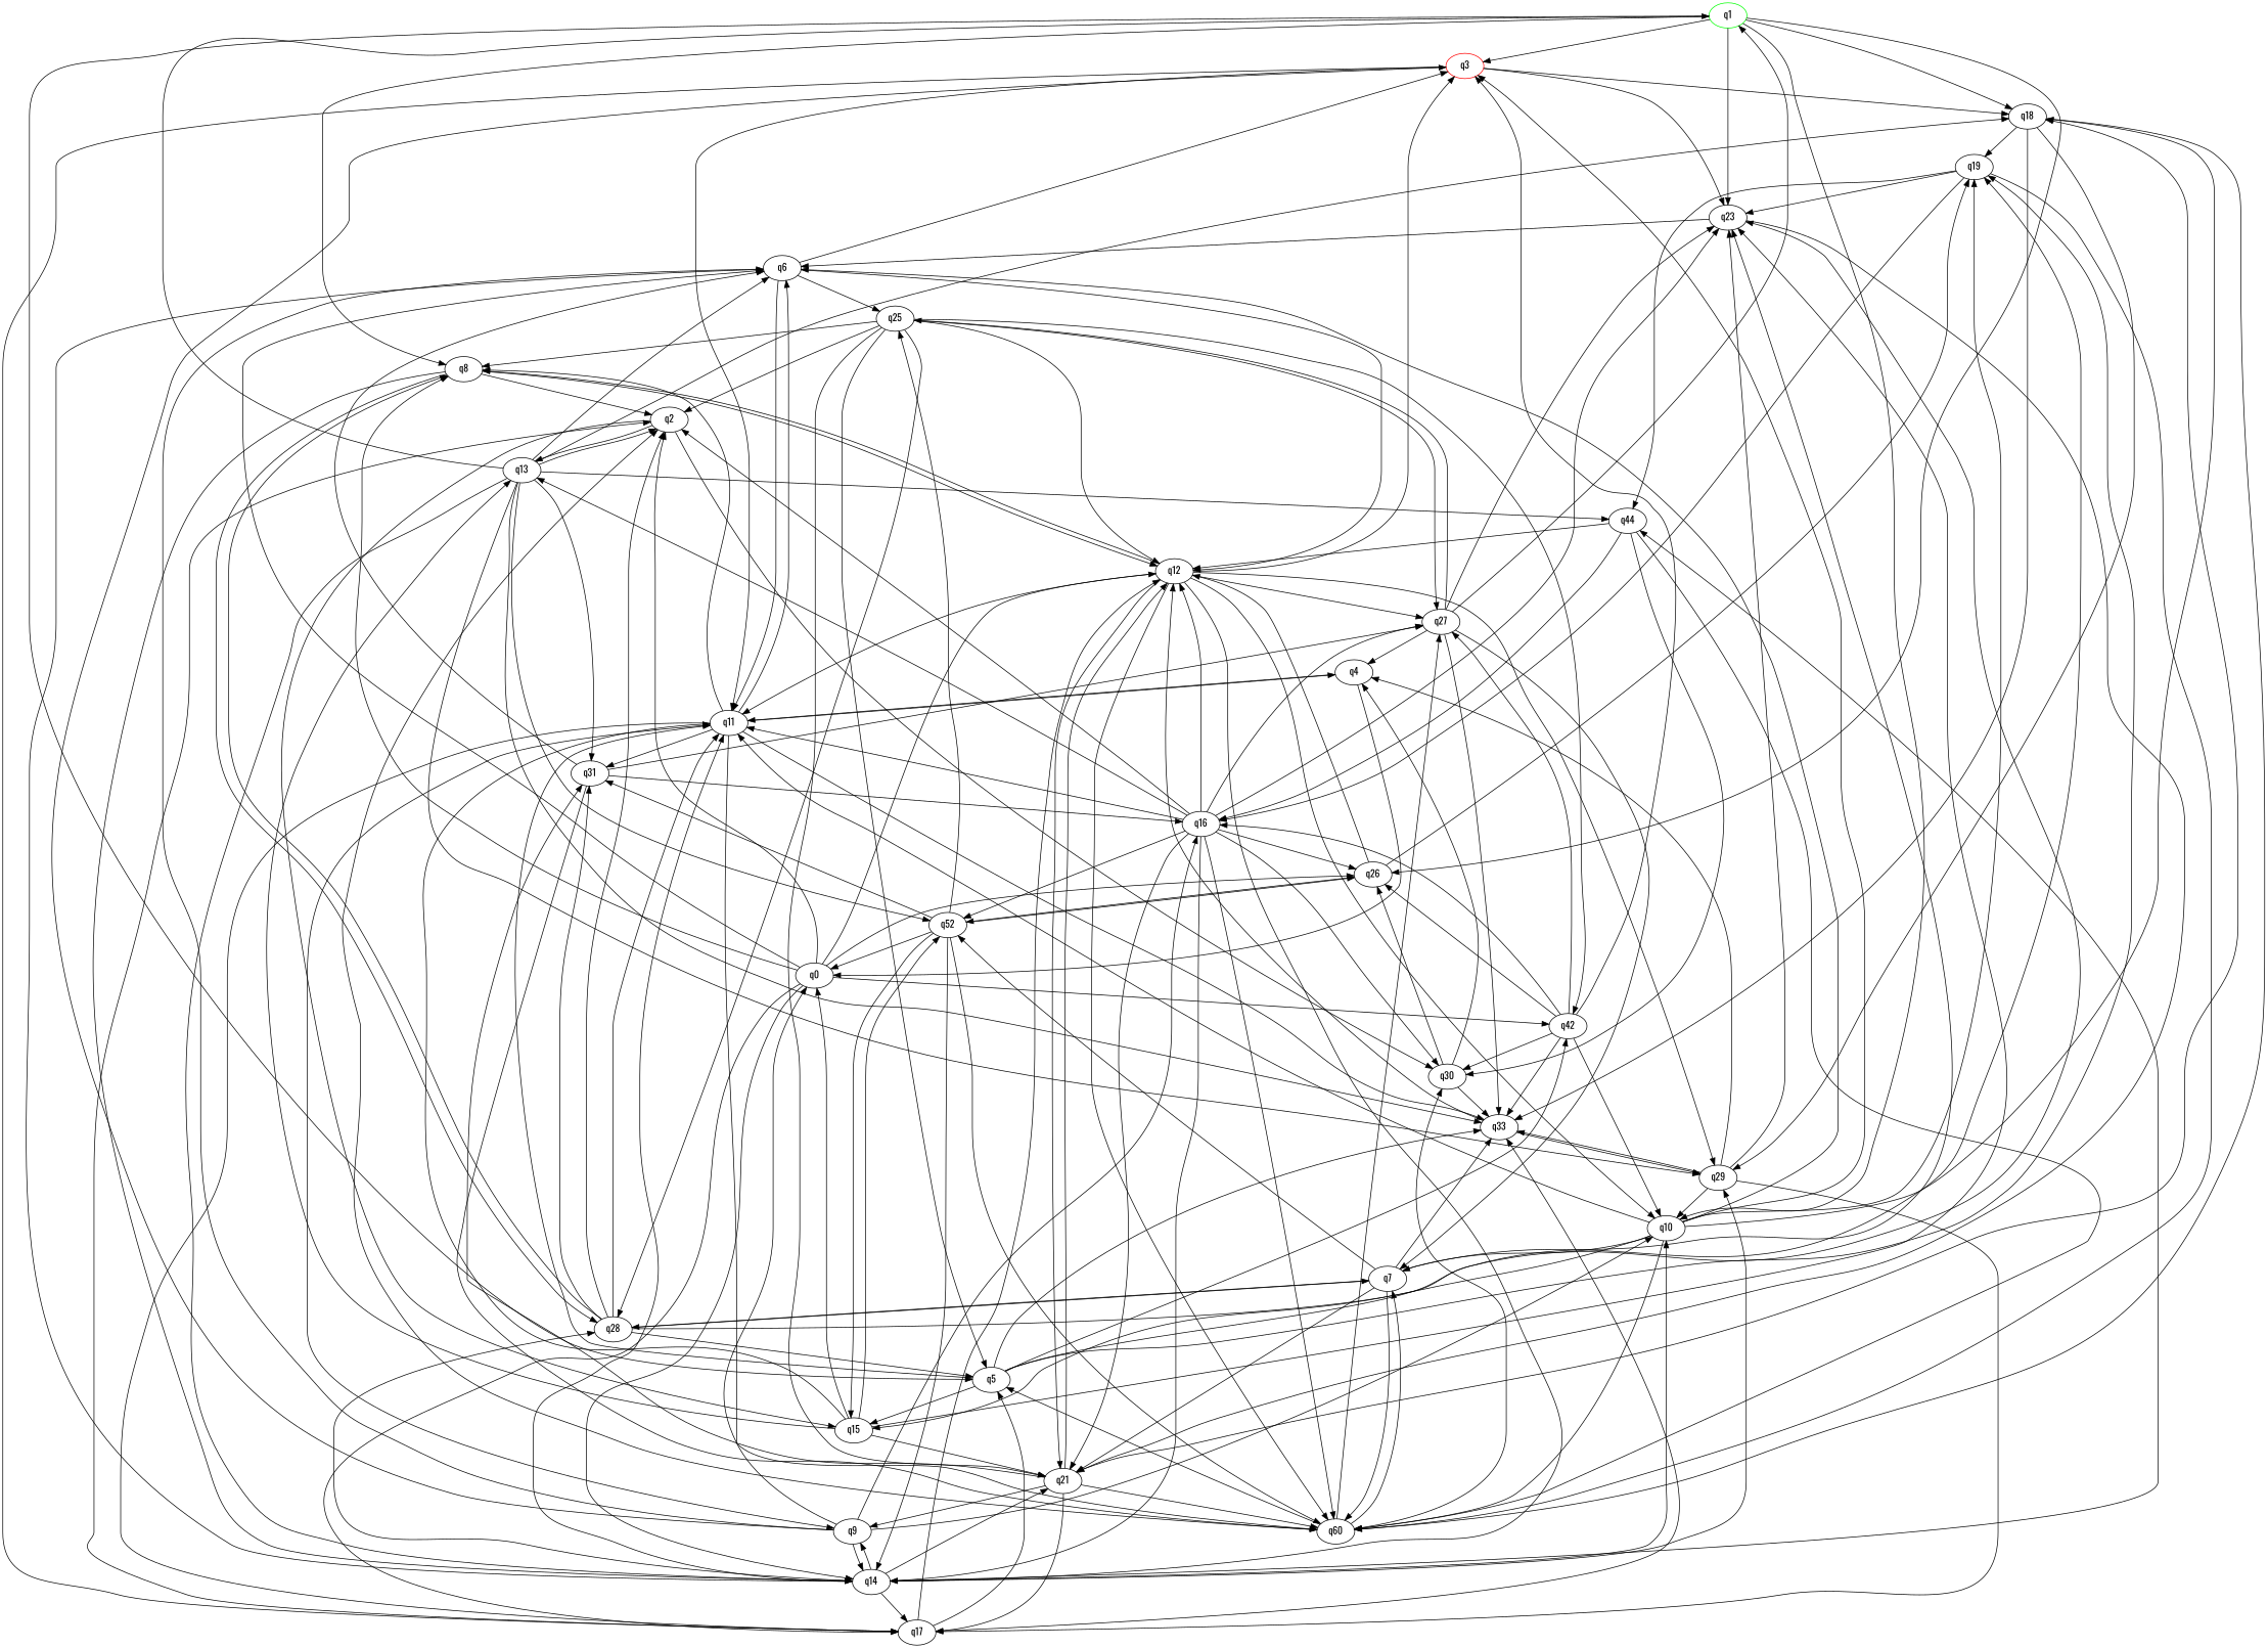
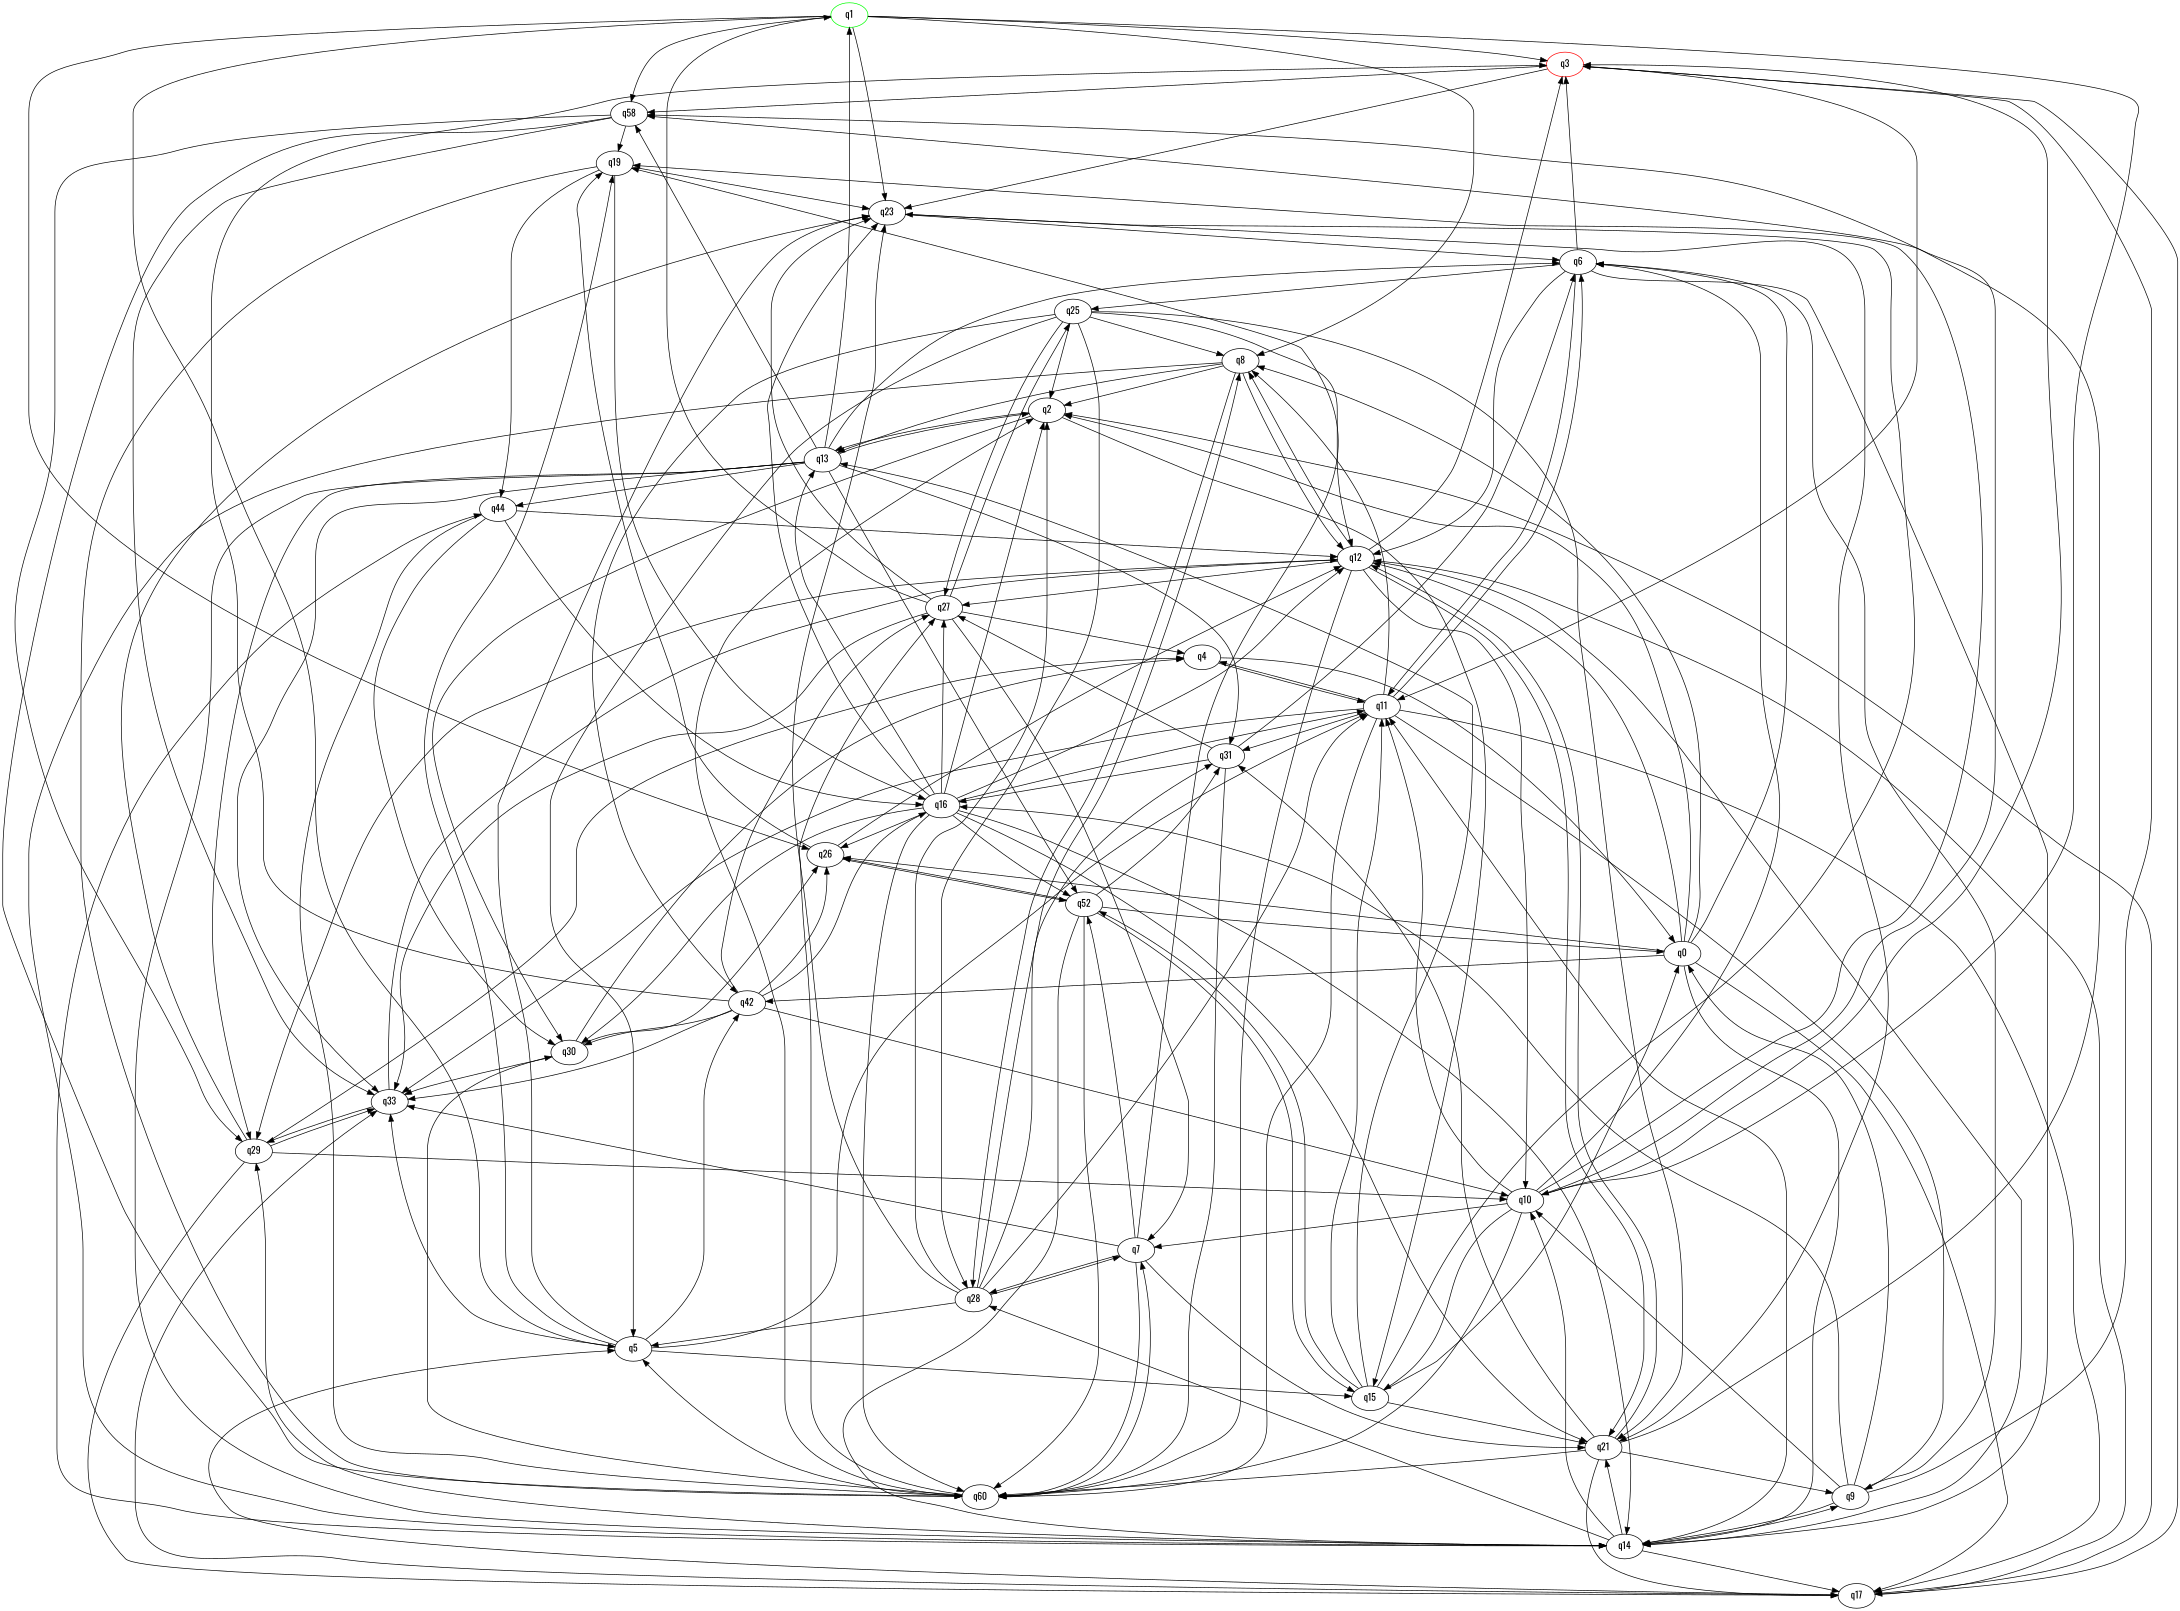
  digraph {
    fontname=Oswald
    node [fontname=Oswald]
    edge [fontname=Oswald]
    q1 [color=green initial=1]
    q3 [color=red final=1]
    q8
    q26
    q5
    q10
-   q18
+   q18 [label=q58]
    q23
    q17
    q11
    q2
    q12
    q14
    q13
    q28
    q19
    n17 [label=q52]
    n18 [label=q42]
    q15
    q33
    q6
    n22 [label=q60]
    q7
    q29
    q21
    q30
    q4
    q9
    q31
    q0
    q25
    q27
    n33 [label=q44]
    q16
    q1 -> q3
    q1 -> q8
    q1 -> q26
    q1 -> q5
    q1 -> q10
    q1 -> q18
    q1 -> q23
    q3 -> q18
    q3 -> q23
    q3 -> q17
    q3 -> q11
    q8 -> q2
    q8 -> q12
    q8 -> q14
+   q8 -> q13
    q8 -> q28
    q26 -> q12
    q26 -> q19
    q26 -> n17
    q5 -> q23
    q5 -> q11
    q5 -> q19
    q5 -> n18
    q5 -> q15
    q5 -> q33
    q10 -> q3
    q10 -> q18
    q10 -> q11
    q10 -> q19
    q10 -> q15
    q10 -> q6
    q10 -> n22
    q10 -> q7
    q18 -> q19
    q18 -> q33
    q18 -> n22
    q18 -> q29
    q23 -> q6
    q23 -> q21
    q17 -> q5
    q17 -> q2
    q17 -> q12
    q17 -> q33
    q11 -> q8
    q11 -> q17
    q11 -> q33
    q11 -> q6
    q11 -> n22
    q11 -> q4
    q11 -> q9
    q11 -> q31
    q2 -> q13
    q2 -> q15
    q2 -> q30
    q12 -> q3
    q12 -> q8
    q12 -> q10
-   q12 -> q11
    q12 -> q14
    q12 -> n22
    q12 -> q29
    q12 -> q21
    q12 -> q27
    q14 -> q10
    q14 -> q17
    q14 -> q11
    q14 -> q28
    q14 -> q29
    q14 -> q21
    q14 -> q9
    q14 -> n33
    q13 -> q1
    q13 -> q18
    q13 -> q2
    q13 -> q14
    q13 -> n17
    q13 -> q33
    q13 -> q6
    q13 -> q29
    q13 -> q31
    q13 -> n33
    q28 -> q8
    q28 -> q5
    q28 -> q23
    q28 -> q11
    q28 -> q2
    q28 -> q7
    q28 -> q31
    q19 -> q23
    q19 -> n22
    q19 -> n33
    q19 -> q16
    n17 -> q26
    n17 -> q14
    n17 -> q15
    n17 -> n22
    n17 -> q31
    n17 -> q0
-   n17 -> q25
    n18 -> q3
    n18 -> q26
    n18 -> q10
    n18 -> q33
    n18 -> q30
    n18 -> q27
    n18 -> q16
    q15 -> q23
    q15 -> q11
    q15 -> q13
    q15 -> n17
    q15 -> q21
    q15 -> q0
    q33 -> q12
    q33 -> q29
    q6 -> q3
    q6 -> q11
    q6 -> q12
    q6 -> q14
    q6 -> q25
    n22 -> q5
    n22 -> q2
    n22 -> q7
    n22 -> q30
    n22 -> q27
    q7 -> q28
    q7 -> q19
    q7 -> n17
    q7 -> q33
    q7 -> n22
    q7 -> q21
    q29 -> q10
    q29 -> q23
    q29 -> q17
    q29 -> q33
    q29 -> q4
    q21 -> q18
    q21 -> q17
    q21 -> q12
    q21 -> n22
    q21 -> q9
    q21 -> q31
    q30 -> q26
    q30 -> q33
    q30 -> q4
    q4 -> q11
    q4 -> q0
    q9 -> q3
    q9 -> q10
    q9 -> q14
    q9 -> q6
    q9 -> q0
    q9 -> q16
    q31 -> q6
    q31 -> n22
    q31 -> q27
    q31 -> q16
    q0 -> q8
    q0 -> q26
    q0 -> q17
    q0 -> q2
    q0 -> q12
    q0 -> q14
    q0 -> n18
    q0 -> q6
    q25 -> q8
    q25 -> q5
    q25 -> q2
    q25 -> q12
    q25 -> q28
    q25 -> n18
    q25 -> q21
    q25 -> q27
    q27 -> q1
    q27 -> q23
    q27 -> q33
    q27 -> q7
    q27 -> q4
    q27 -> q25
    n33 -> q12
    n33 -> n22
    n33 -> q30
    n33 -> q16
    q16 -> q26
    q16 -> q23
    q16 -> q11
    q16 -> q2
    q16 -> q12
    q16 -> q14
    q16 -> q13
    q16 -> n17
    q16 -> n22
    q16 -> q21
    q16 -> q30
    q16 -> q27
  }
